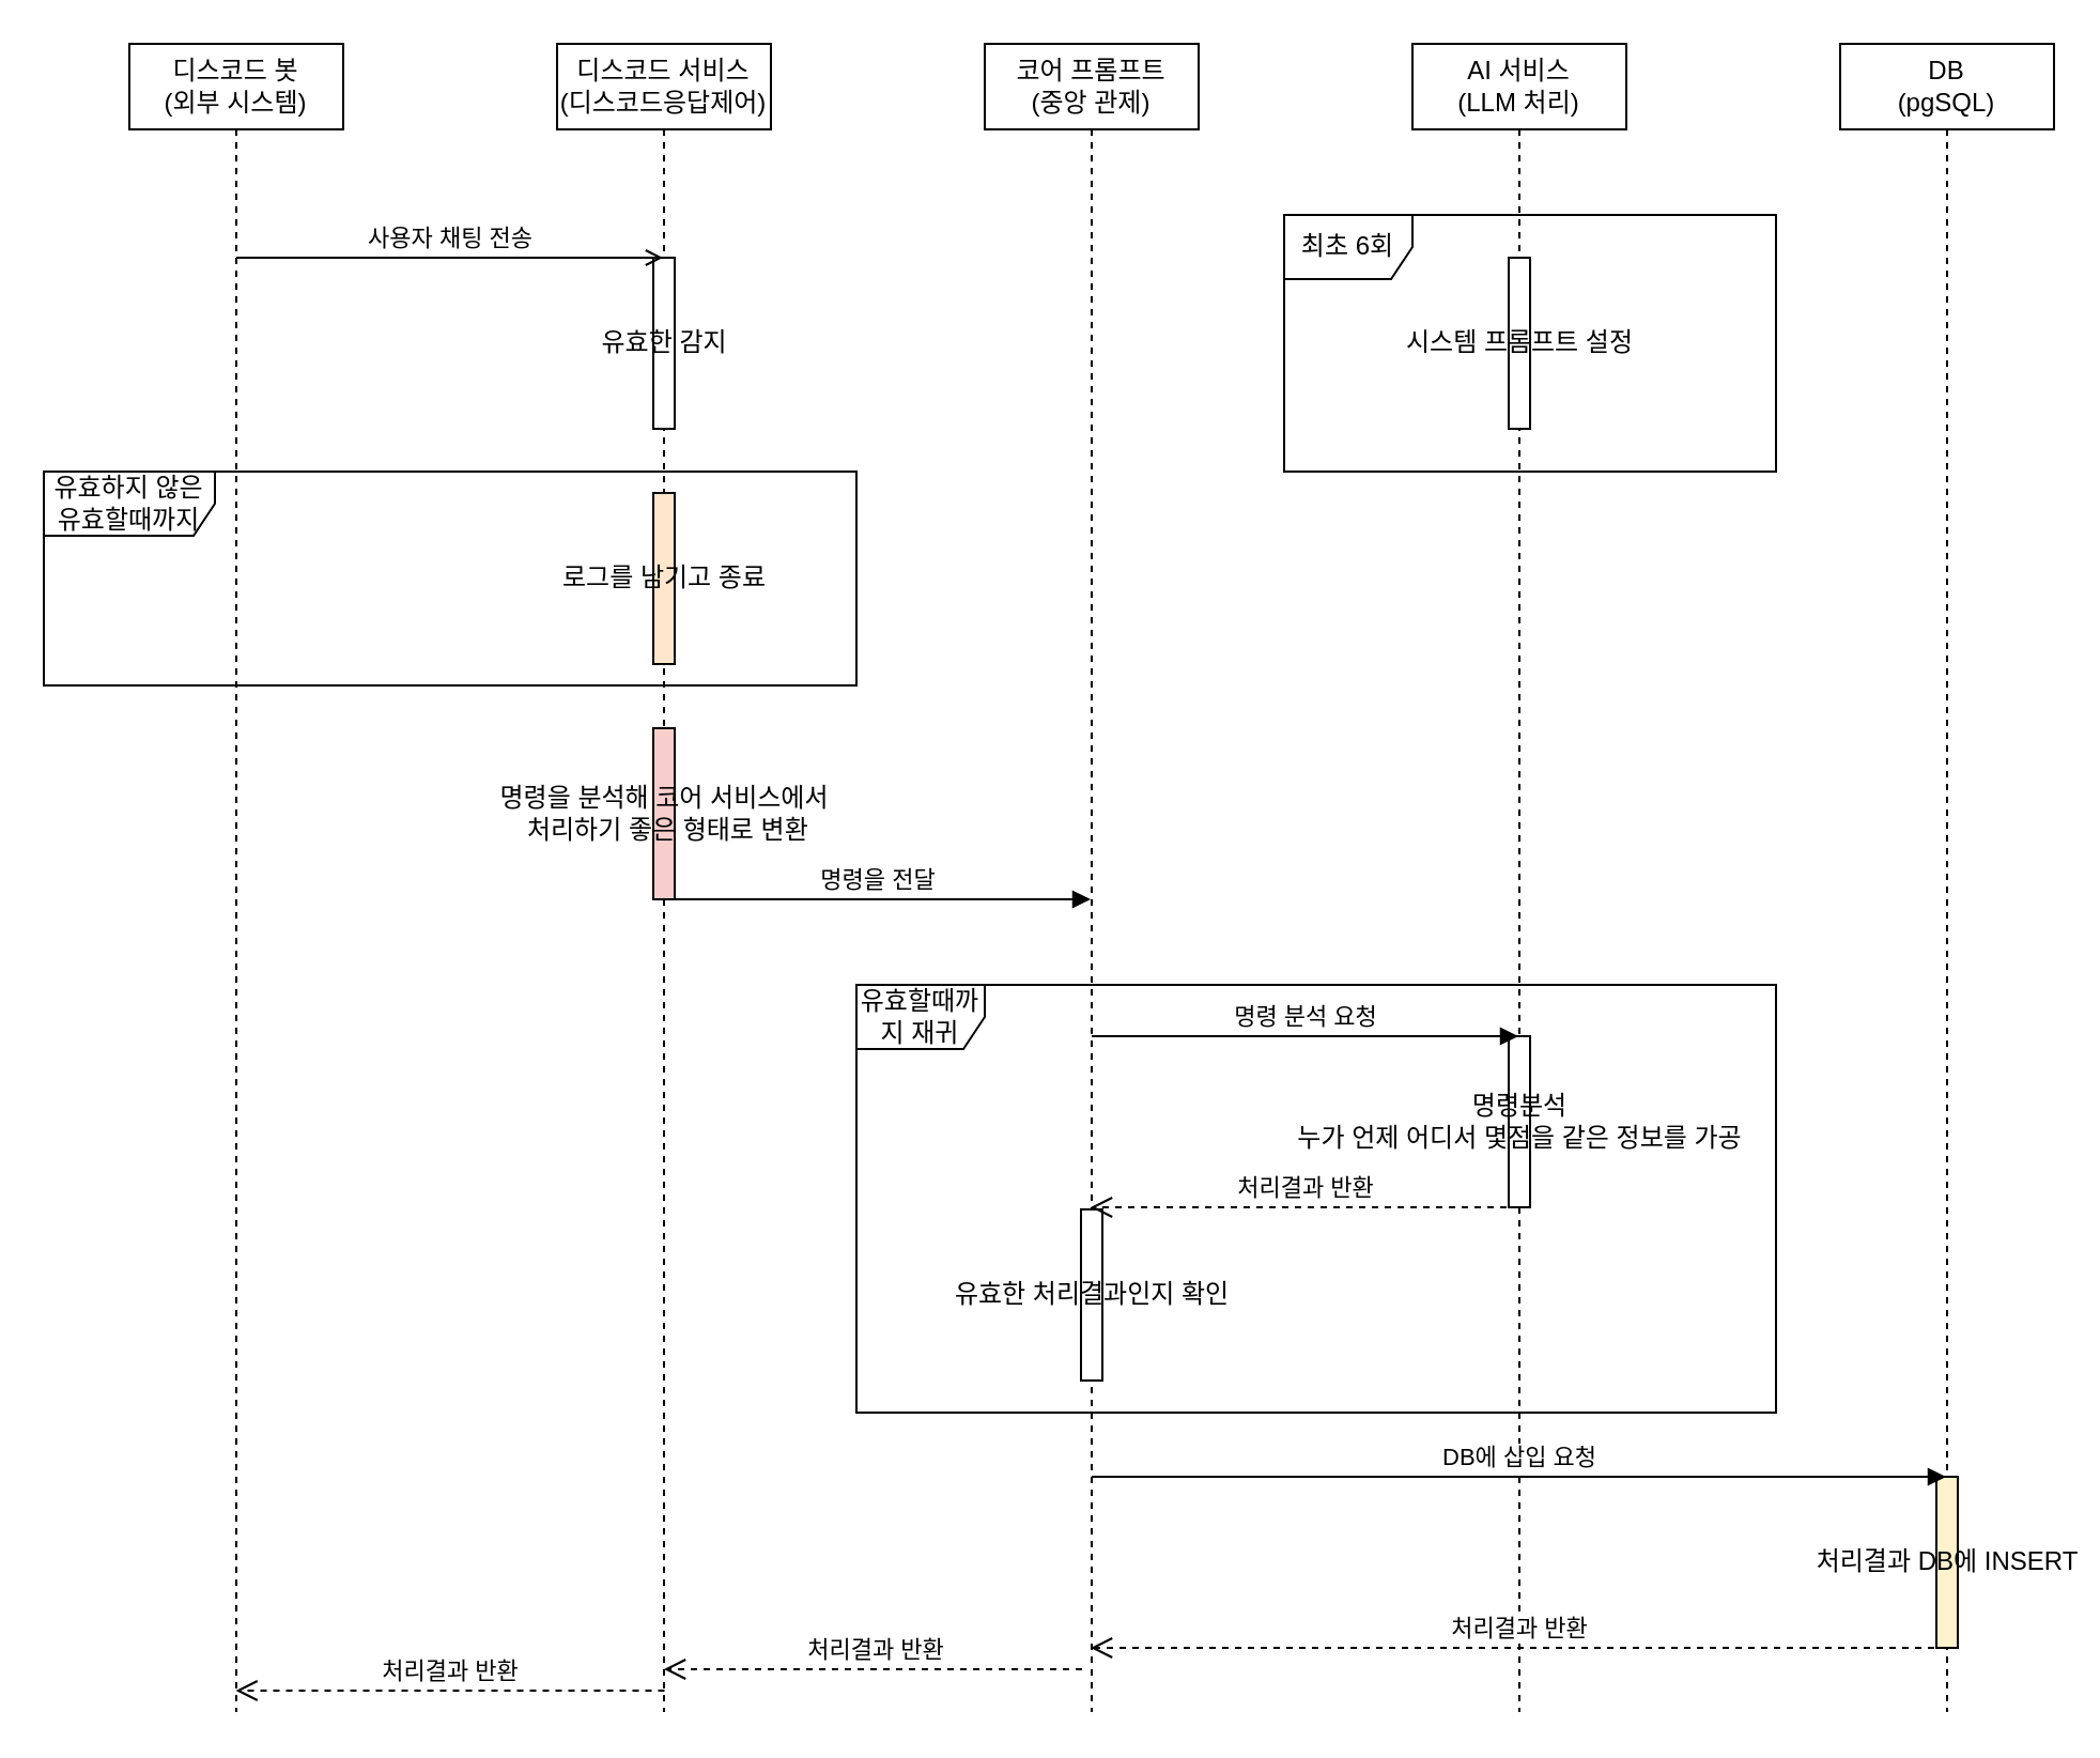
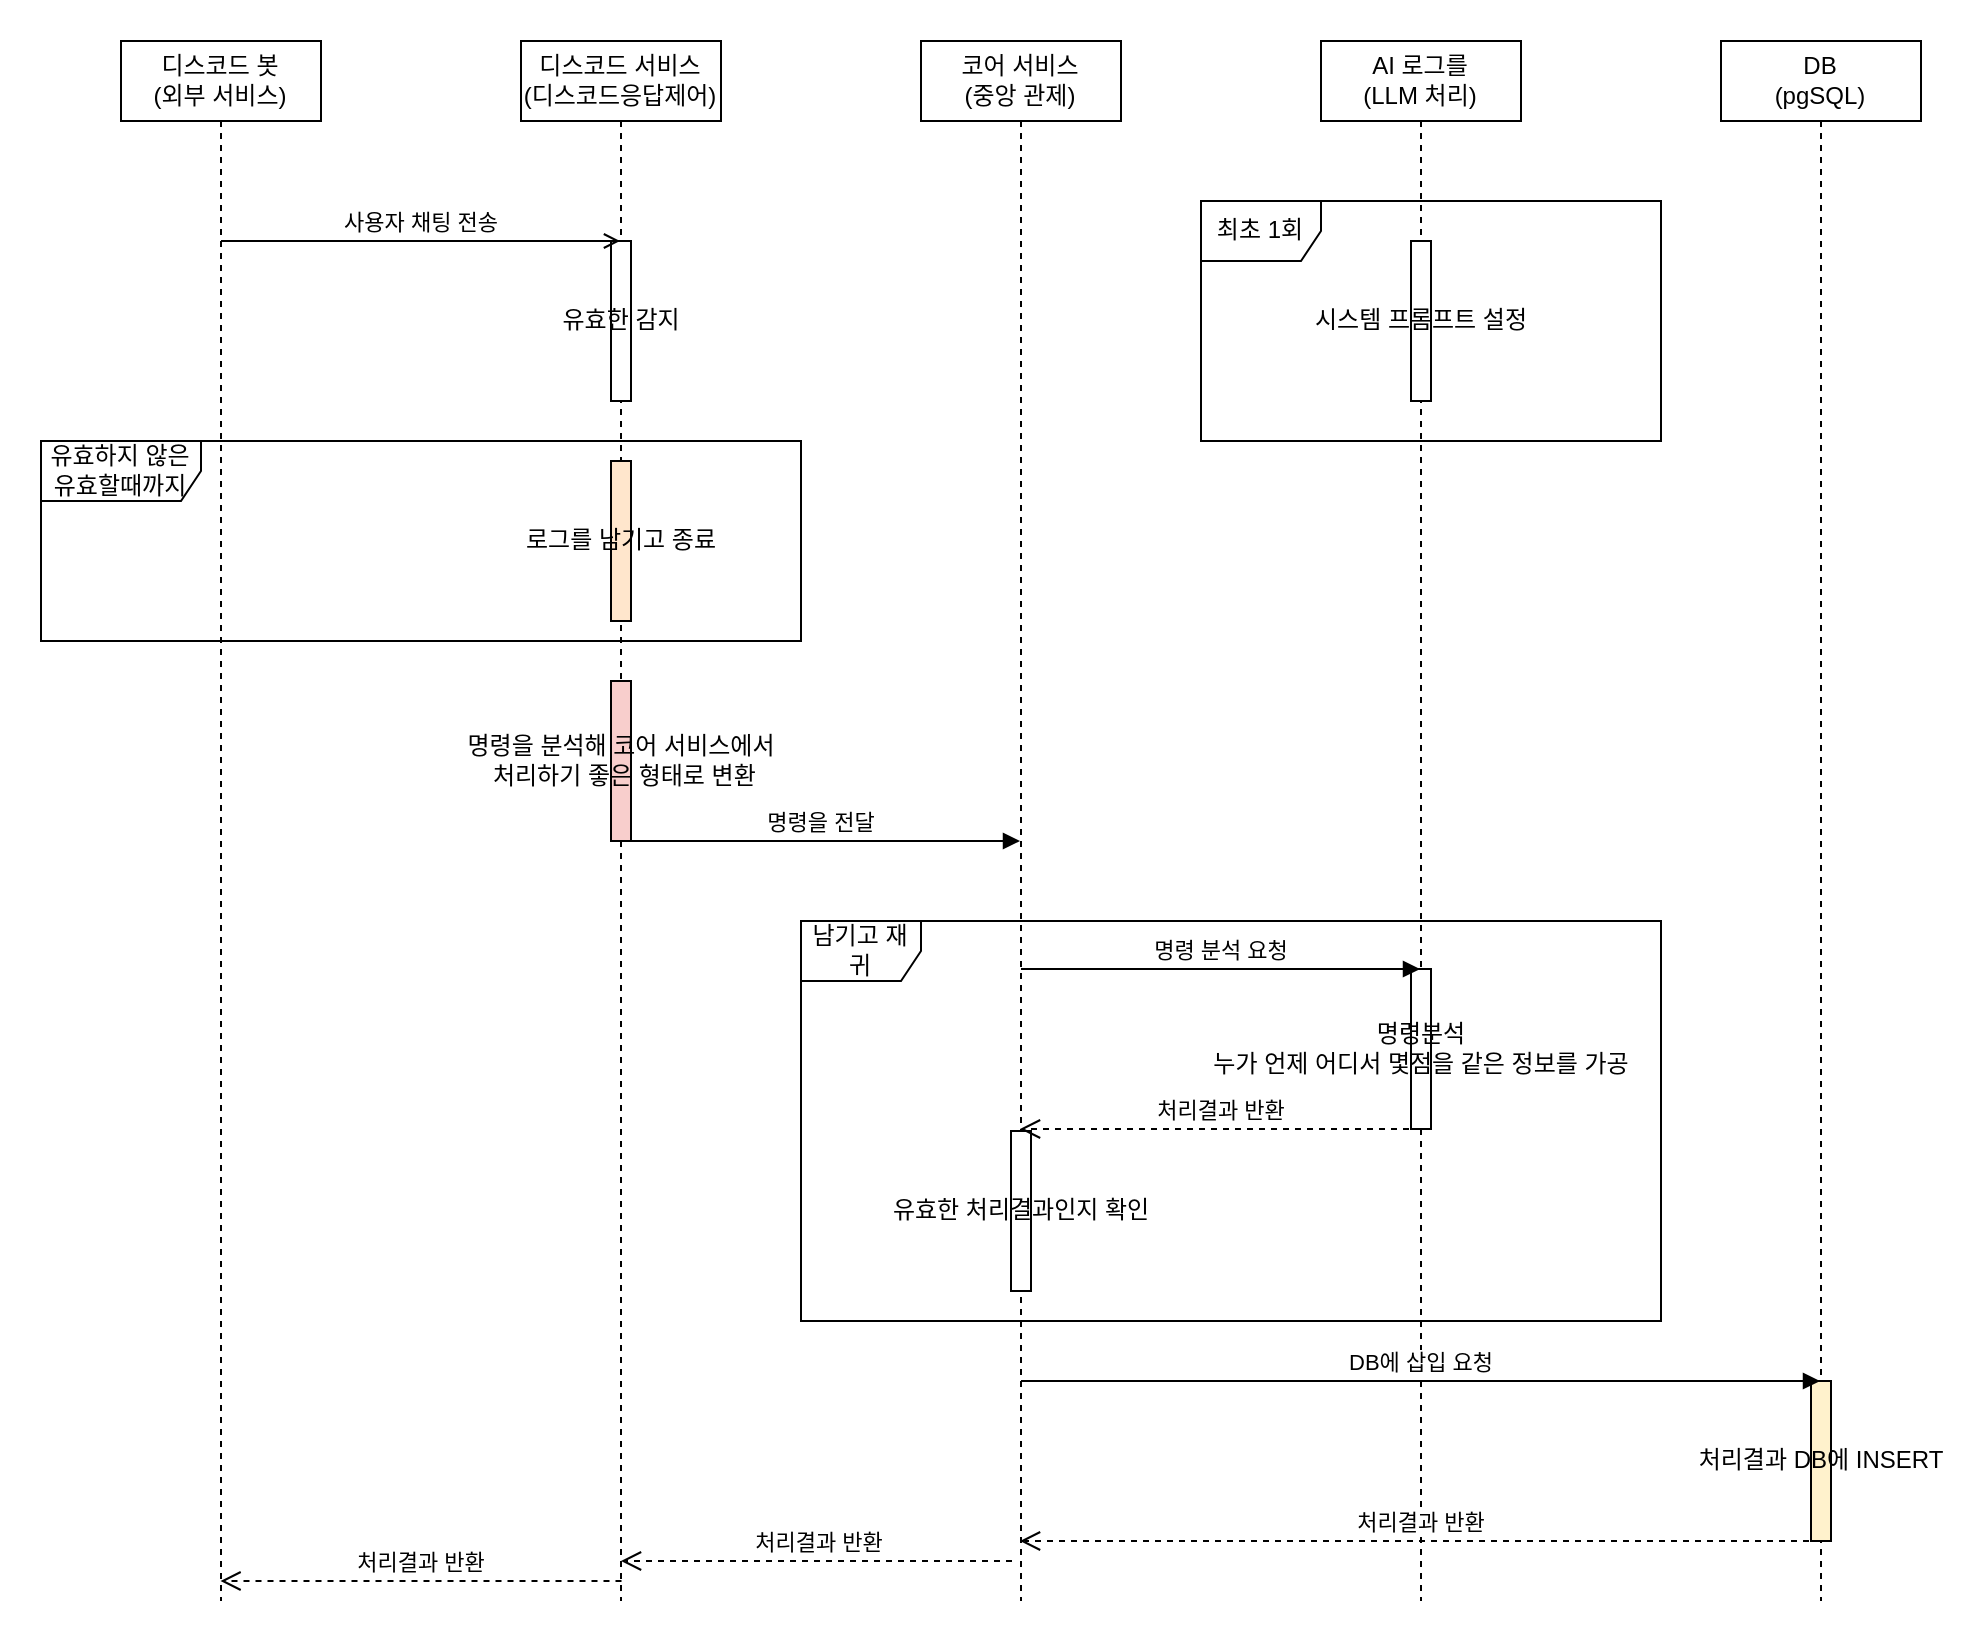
  <mxCell id="0" />
  <mxCell id="1" parent="0" />
- <mxCell id="2" value="디스코드 봇&lt;div&gt;(외부 시스템)&lt;/div&gt;" style="shape=umlLifeline;perimeter=lifelinePerimeter;whiteSpace=wrap;html=1;container=1;dropTarget=0;collapsible=0;recursiveResize=0;outlineConnect=0;portConstraint=eastwest;newEdgeStyle={&quot;curved&quot;:0,&quot;rounded&quot;:0};" vertex="1" parent="1"><mxGeometry x="60" y="20" width="100" height="780" as="geometry" /></mxCell>
+ <mxCell id="2" value="디스코드 봇&lt;div&gt;(외부 서비스)&lt;/div&gt;" style="shape=umlLifeline;perimeter=lifelinePerimeter;whiteSpace=wrap;html=1;container=1;dropTarget=0;collapsible=0;recursiveResize=0;outlineConnect=0;portConstraint=eastwest;newEdgeStyle={&quot;curved&quot;:0,&quot;rounded&quot;:0};" vertex="1" parent="1"><mxGeometry x="60" y="20" width="100" height="780" as="geometry" /></mxCell>
  <mxCell id="3" value="디스코드 서비스&lt;div&gt;(디스코드응답제어)&lt;/div&gt;" style="shape=umlLifeline;perimeter=lifelinePerimeter;whiteSpace=wrap;html=1;container=1;dropTarget=0;collapsible=0;recursiveResize=0;outlineConnect=0;portConstraint=eastwest;newEdgeStyle={&quot;curved&quot;:0,&quot;rounded&quot;:0};" vertex="1" parent="1"><mxGeometry x="260" y="20" width="100" height="780" as="geometry" /></mxCell>
  <mxCell id="4" value="유효한 감지" style="html=1;points=[[0,0,0,0,5],[0,1,0,0,-5],[1,0,0,0,5],[1,1,0,0,-5]];perimeter=orthogonalPerimeter;outlineConnect=0;targetShapes=umlLifeline;portConstraint=eastwest;newEdgeStyle={&quot;curved&quot;:0,&quot;rounded&quot;:0};" vertex="1" parent="3"><mxGeometry x="45" y="100" width="10" height="80" as="geometry" /></mxCell>
  <mxCell id="5" value="명령을 분석해 코어 서비스에서&lt;div&gt;&amp;nbsp;처리하기 좋은 형태로 변환&lt;/div&gt;" style="html=1;points=[[0,0,0,0,5],[0,1,0,0,-5],[1,0,0,0,5],[1,1,0,0,-5]];perimeter=orthogonalPerimeter;outlineConnect=0;targetShapes=umlLifeline;portConstraint=eastwest;newEdgeStyle={&quot;curved&quot;:0,&quot;rounded&quot;:0};fillColor=#f8cecc;" vertex="1" parent="3"><mxGeometry x="45" y="320" width="10" height="80" as="geometry" /></mxCell>
- <mxCell id="6" value="코어 프롬프트&lt;div&gt;(중앙 관제)&lt;/div&gt;" style="shape=umlLifeline;perimeter=lifelinePerimeter;whiteSpace=wrap;html=1;container=1;dropTarget=0;collapsible=0;recursiveResize=0;outlineConnect=0;portConstraint=eastwest;newEdgeStyle={&quot;curved&quot;:0,&quot;rounded&quot;:0};" vertex="1" parent="1"><mxGeometry x="460" y="20" width="100" height="780" as="geometry" /></mxCell>
+ <mxCell id="6" value="코어 서비스&lt;div&gt;(중앙 관제)&lt;/div&gt;" style="shape=umlLifeline;perimeter=lifelinePerimeter;whiteSpace=wrap;html=1;container=1;dropTarget=0;collapsible=0;recursiveResize=0;outlineConnect=0;portConstraint=eastwest;newEdgeStyle={&quot;curved&quot;:0,&quot;rounded&quot;:0};" vertex="1" parent="1"><mxGeometry x="460" y="20" width="100" height="780" as="geometry" /></mxCell>
  <mxCell id="7" value="유효한 처리결과인지 확인" style="html=1;points=[[0,0,0,0,5],[0,1,0,0,-5],[1,0,0,0,5],[1,1,0,0,-5]];perimeter=orthogonalPerimeter;outlineConnect=0;targetShapes=umlLifeline;portConstraint=eastwest;newEdgeStyle={&quot;curved&quot;:0,&quot;rounded&quot;:0};" vertex="1" parent="6"><mxGeometry x="45" y="545" width="10" height="80" as="geometry" /></mxCell>
- <mxCell id="8" value="AI 서비스&lt;div&gt;(LLM 처리)&lt;/div&gt;" style="shape=umlLifeline;perimeter=lifelinePerimeter;whiteSpace=wrap;html=1;container=1;dropTarget=0;collapsible=0;recursiveResize=0;outlineConnect=0;portConstraint=eastwest;newEdgeStyle={&quot;curved&quot;:0,&quot;rounded&quot;:0};" vertex="1" parent="1"><mxGeometry x="660" y="20" width="100" height="780" as="geometry" /></mxCell>
+ <mxCell id="8" value="AI 로그를&lt;div&gt;(LLM 처리)&lt;/div&gt;" style="shape=umlLifeline;perimeter=lifelinePerimeter;whiteSpace=wrap;html=1;container=1;dropTarget=0;collapsible=0;recursiveResize=0;outlineConnect=0;portConstraint=eastwest;newEdgeStyle={&quot;curved&quot;:0,&quot;rounded&quot;:0};" vertex="1" parent="1"><mxGeometry x="660" y="20" width="100" height="780" as="geometry" /></mxCell>
  <mxCell id="9" value="시스템 프롬프트 설정" style="html=1;points=[[0,0,0,0,5],[0,1,0,0,-5],[1,0,0,0,5],[1,1,0,0,-5]];perimeter=orthogonalPerimeter;outlineConnect=0;targetShapes=umlLifeline;portConstraint=eastwest;newEdgeStyle={&quot;curved&quot;:0,&quot;rounded&quot;:0};" vertex="1" parent="8"><mxGeometry x="45" y="100" width="10" height="80" as="geometry" /></mxCell>
  <mxCell id="10" value="명령분석&lt;div&gt;누가 언제 어디서 몇점을 같은 정보를 가공&lt;/div&gt;" style="html=1;points=[[0,0,0,0,5],[0,1,0,0,-5],[1,0,0,0,5],[1,1,0,0,-5]];perimeter=orthogonalPerimeter;outlineConnect=0;targetShapes=umlLifeline;portConstraint=eastwest;newEdgeStyle={&quot;curved&quot;:0,&quot;rounded&quot;:0};" vertex="1" parent="8"><mxGeometry x="45" y="464" width="10" height="80" as="geometry" /></mxCell>
  <mxCell id="11" value="명령 분석 요청" style="html=1;verticalAlign=bottom;endArrow=block;curved=0;rounded=0;" edge="1" parent="8"><mxGeometry width="80" relative="1" as="geometry"><mxPoint x="-150" y="464" as="sourcePoint" /><mxPoint x="49.5" y="464" as="targetPoint" /></mxGeometry></mxCell>
  <mxCell id="12" value="처리결과 반환" style="html=1;verticalAlign=bottom;endArrow=open;dashed=1;endSize=8;curved=0;rounded=0;" edge="1" parent="8"><mxGeometry relative="1" as="geometry"><mxPoint x="50" y="544" as="sourcePoint" /><mxPoint x="-150.5" y="544" as="targetPoint" /></mxGeometry></mxCell>
  <mxCell id="13" value="사용자 채팅 전송" style="html=1;verticalAlign=bottom;endArrow=open;curved=0;rounded=0;endFill=0;" edge="1" parent="1" target="3"><mxGeometry width="80" relative="1" as="geometry"><mxPoint x="110" y="120" as="sourcePoint" /><mxPoint x="190" y="120" as="targetPoint" /></mxGeometry></mxCell>
  <mxCell id="14" value="유효하지 않은 유효할때까지" style="shape=umlFrame;whiteSpace=wrap;html=1;pointerEvents=0;width=80;height=30;" vertex="1" parent="1"><mxGeometry x="20" y="220" width="380" height="100" as="geometry" /></mxCell>
  <mxCell id="15" value="로그를 남기고 종료" style="html=1;points=[[0,0,0,0,5],[0,1,0,0,-5],[1,0,0,0,5],[1,1,0,0,-5]];perimeter=orthogonalPerimeter;outlineConnect=0;targetShapes=umlLifeline;portConstraint=eastwest;newEdgeStyle={&quot;curved&quot;:0,&quot;rounded&quot;:0};fillColor=#ffe6cc;" vertex="1" parent="1"><mxGeometry x="305" y="230" width="10" height="80" as="geometry" /></mxCell>
  <mxCell id="16" value="명령을 전달" style="html=1;verticalAlign=bottom;endArrow=block;curved=0;rounded=0;" edge="1" parent="1" target="6"><mxGeometry width="80" relative="1" as="geometry"><mxPoint x="310" y="420" as="sourcePoint" /><mxPoint x="390" y="420" as="targetPoint" /></mxGeometry></mxCell>
- <mxCell id="17" value="유효할때까지 재귀" style="shape=umlFrame;whiteSpace=wrap;html=1;pointerEvents=0;" vertex="1" parent="1"><mxGeometry x="400" y="460" width="430" height="200" as="geometry" /></mxCell>
+ <mxCell id="17" value="남기고 재귀" style="shape=umlFrame;whiteSpace=wrap;html=1;pointerEvents=0;" vertex="1" parent="1"><mxGeometry x="400" y="460" width="430" height="200" as="geometry" /></mxCell>
  <mxCell id="18" value="처리결과 반환" style="html=1;verticalAlign=bottom;endArrow=open;dashed=1;endSize=8;curved=0;rounded=0;" edge="1" parent="1"><mxGeometry x="-0.003" relative="1" as="geometry"><mxPoint x="505.5" y="780" as="sourcePoint" /><mxPoint x="310" y="780" as="targetPoint" /><mxPoint as="offset" /></mxGeometry></mxCell>
  <mxCell id="19" value="처리결과 반환" style="html=1;verticalAlign=bottom;endArrow=open;dashed=1;endSize=8;curved=0;rounded=0;" edge="1" parent="1"><mxGeometry relative="1" as="geometry"><mxPoint x="310.25" y="790" as="sourcePoint" /><mxPoint x="109.75" y="790" as="targetPoint" /></mxGeometry></mxCell>
- <mxCell id="20" value="최초 6회" style="shape=umlFrame;whiteSpace=wrap;html=1;pointerEvents=0;" vertex="1" parent="1"><mxGeometry x="600" y="100" width="230" height="120" as="geometry" /></mxCell>
+ <mxCell id="20" value="최초 1회" style="shape=umlFrame;whiteSpace=wrap;html=1;pointerEvents=0;" vertex="1" parent="1"><mxGeometry x="600" y="100" width="230" height="120" as="geometry" /></mxCell>
  <mxCell id="21" value="DB&lt;div&gt;(pgSQL)&lt;/div&gt;" style="shape=umlLifeline;perimeter=lifelinePerimeter;whiteSpace=wrap;html=1;container=1;dropTarget=0;collapsible=0;recursiveResize=0;outlineConnect=0;portConstraint=eastwest;newEdgeStyle={&quot;curved&quot;:0,&quot;rounded&quot;:0};" vertex="1" parent="1"><mxGeometry x="860" y="20" width="100" height="780" as="geometry" /></mxCell>
  <mxCell id="22" value="처리결과 DB에 INSERT" style="html=1;points=[[0,0,0,0,5],[0,1,0,0,-5],[1,0,0,0,5],[1,1,0,0,-5]];perimeter=orthogonalPerimeter;outlineConnect=0;targetShapes=umlLifeline;portConstraint=eastwest;newEdgeStyle={&quot;curved&quot;:0,&quot;rounded&quot;:0};fillColor=#fff2cc;" vertex="1" parent="21"><mxGeometry x="45" y="670" width="10" height="80" as="geometry" /></mxCell>
  <mxCell id="23" value="DB에 삽입 요청" style="html=1;verticalAlign=bottom;endArrow=block;curved=0;rounded=0;" edge="1" parent="1" target="21"><mxGeometry width="80" relative="1" as="geometry"><mxPoint x="510" y="690" as="sourcePoint" /><mxPoint x="590" y="690" as="targetPoint" /></mxGeometry></mxCell>
  <mxCell id="24" value="처리결과 반환" style="html=1;verticalAlign=bottom;endArrow=open;dashed=1;endSize=8;curved=0;rounded=0;" edge="1" parent="1" target="6"><mxGeometry relative="1" as="geometry"><mxPoint x="910" y="770" as="sourcePoint" /><mxPoint x="830" y="770" as="targetPoint" /></mxGeometry></mxCell>
